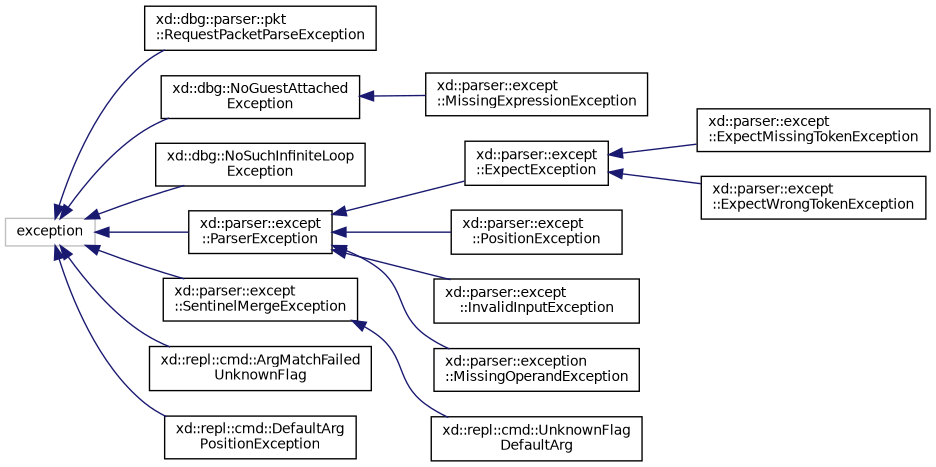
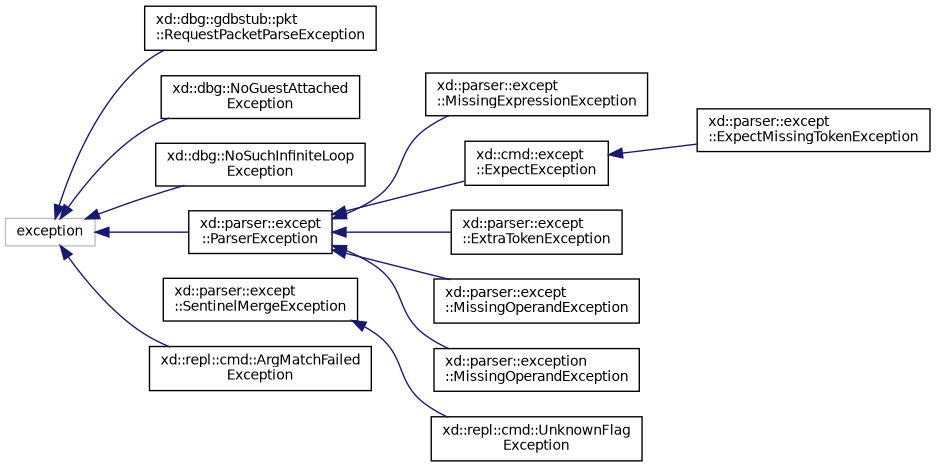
  digraph {
    rankdir=LR
    node [color=black fillcolor=white fontname=Helvetica fontsize=10 shape=record style=filled]
    edge [color=midnightblue dir=back fontname=Helvetica fontsize=10 labelfontname=Helvetica labelfontsize=10 style=solid]
    n1 [color=grey75 height=0.2 label=exception width=0.4]
-   n2 [height=0.2 label="xd::dbg::parser::pkt\l::RequestPacketParseException" width=0.4]
+   n2 [height=0.2 label="xd::dbg::gdbstub::pkt\l::RequestPacketParseException" width=0.4]
    n3 [height=0.2 label="xd::dbg::NoGuestAttached\lException" width=0.4]
    n4 [height=0.2 label="xd::dbg::NoSuchInfiniteLoop\lException" width=0.4]
    n5 [height=0.2 label="xd::parser::except\l::ParserException" width=0.4]
    n6 [height=0.2 label="xd::parser::except\l::SentinelMergeException" width=0.4]
-   n7 [height=0.2 label="xd::repl::cmd::ArgMatchFailed\lUnknownFlag" width=0.4]
-   n8 [height=0.2 label="xd::repl::cmd::DefaultArg\lPositionException" width=0.4]
-   n9 [height=0.2 label="xd::parser::except\l::ExpectException" width=0.4]
-   n10 [height=0.2 label="xd::parser::except\l::PositionException" width=0.4]
-   n11 [height=0.2 label="xd::parser::except\l::InvalidInputException" width=0.4]
+   n7 [height=0.2 label="xd::repl::cmd::ArgMatchFailed\lException" width=0.4]
+   n9 [height=0.2 label="xd::cmd::except\l::ExpectException" width=0.4]
+   n10 [height=0.2 label="xd::parser::except\l::ExtraTokenException" width=0.4]
+   n11 [height=0.2 label="xd::parser::except\l::MissingOperandException" width=0.4]
    n12 [height=0.2 label="xd::parser::except\l::MissingExpressionException" width=0.4]
    n13 [height=0.2 label="xd::parser::exception\l::MissingOperandException" width=0.4]
-   n14 [height=0.2 label="xd::repl::cmd::UnknownFlag\lDefaultArg" width=0.4]
+   n14 [height=0.2 label="xd::repl::cmd::UnknownFlag\lException" width=0.4]
    n15 [height=0.2 label="xd::parser::except\l::ExpectMissingTokenException" width=0.4]
-   n16 [height=0.2 label="xd::parser::except\l::ExpectWrongTokenException" width=0.4]
    n1 -> n2
    n1 -> n3
    n1 -> n4
    n1 -> n5
-   n1 -> n6
    n1 -> n7
-   n1 -> n8
    n5 -> n9
    n5 -> n10
    n5 -> n11
-   n3 -> n12
+   n5 -> n12
    n5 -> n13
    n6 -> n14
    n9 -> n15
-   n9 -> n16
  }
